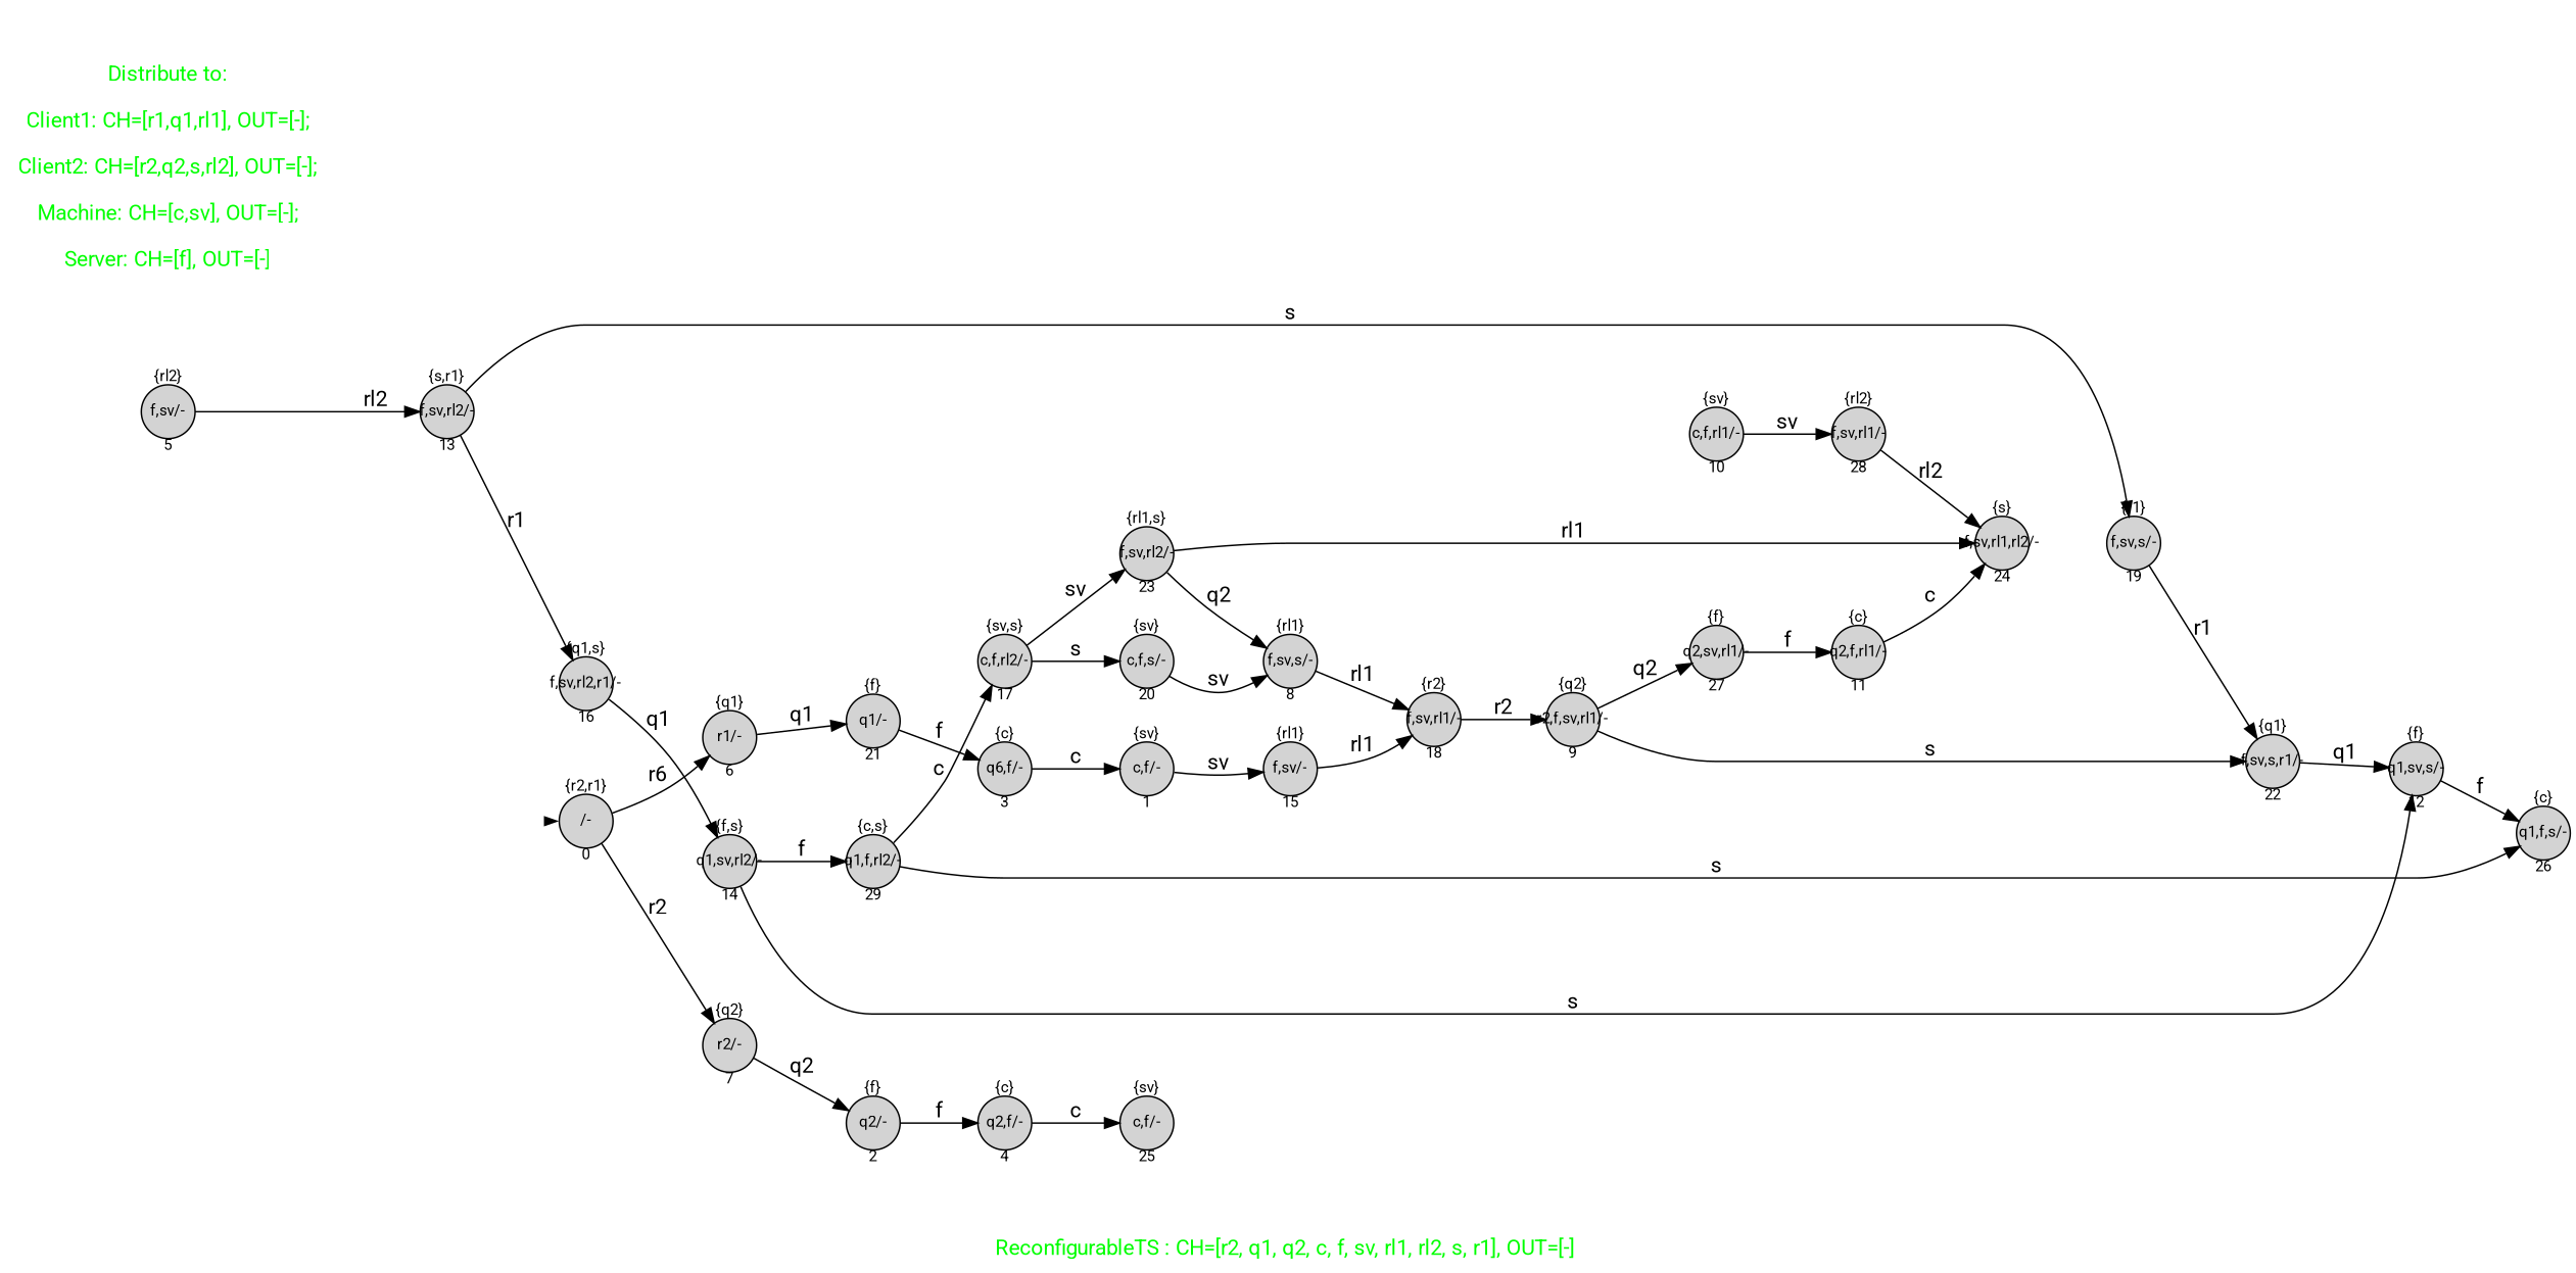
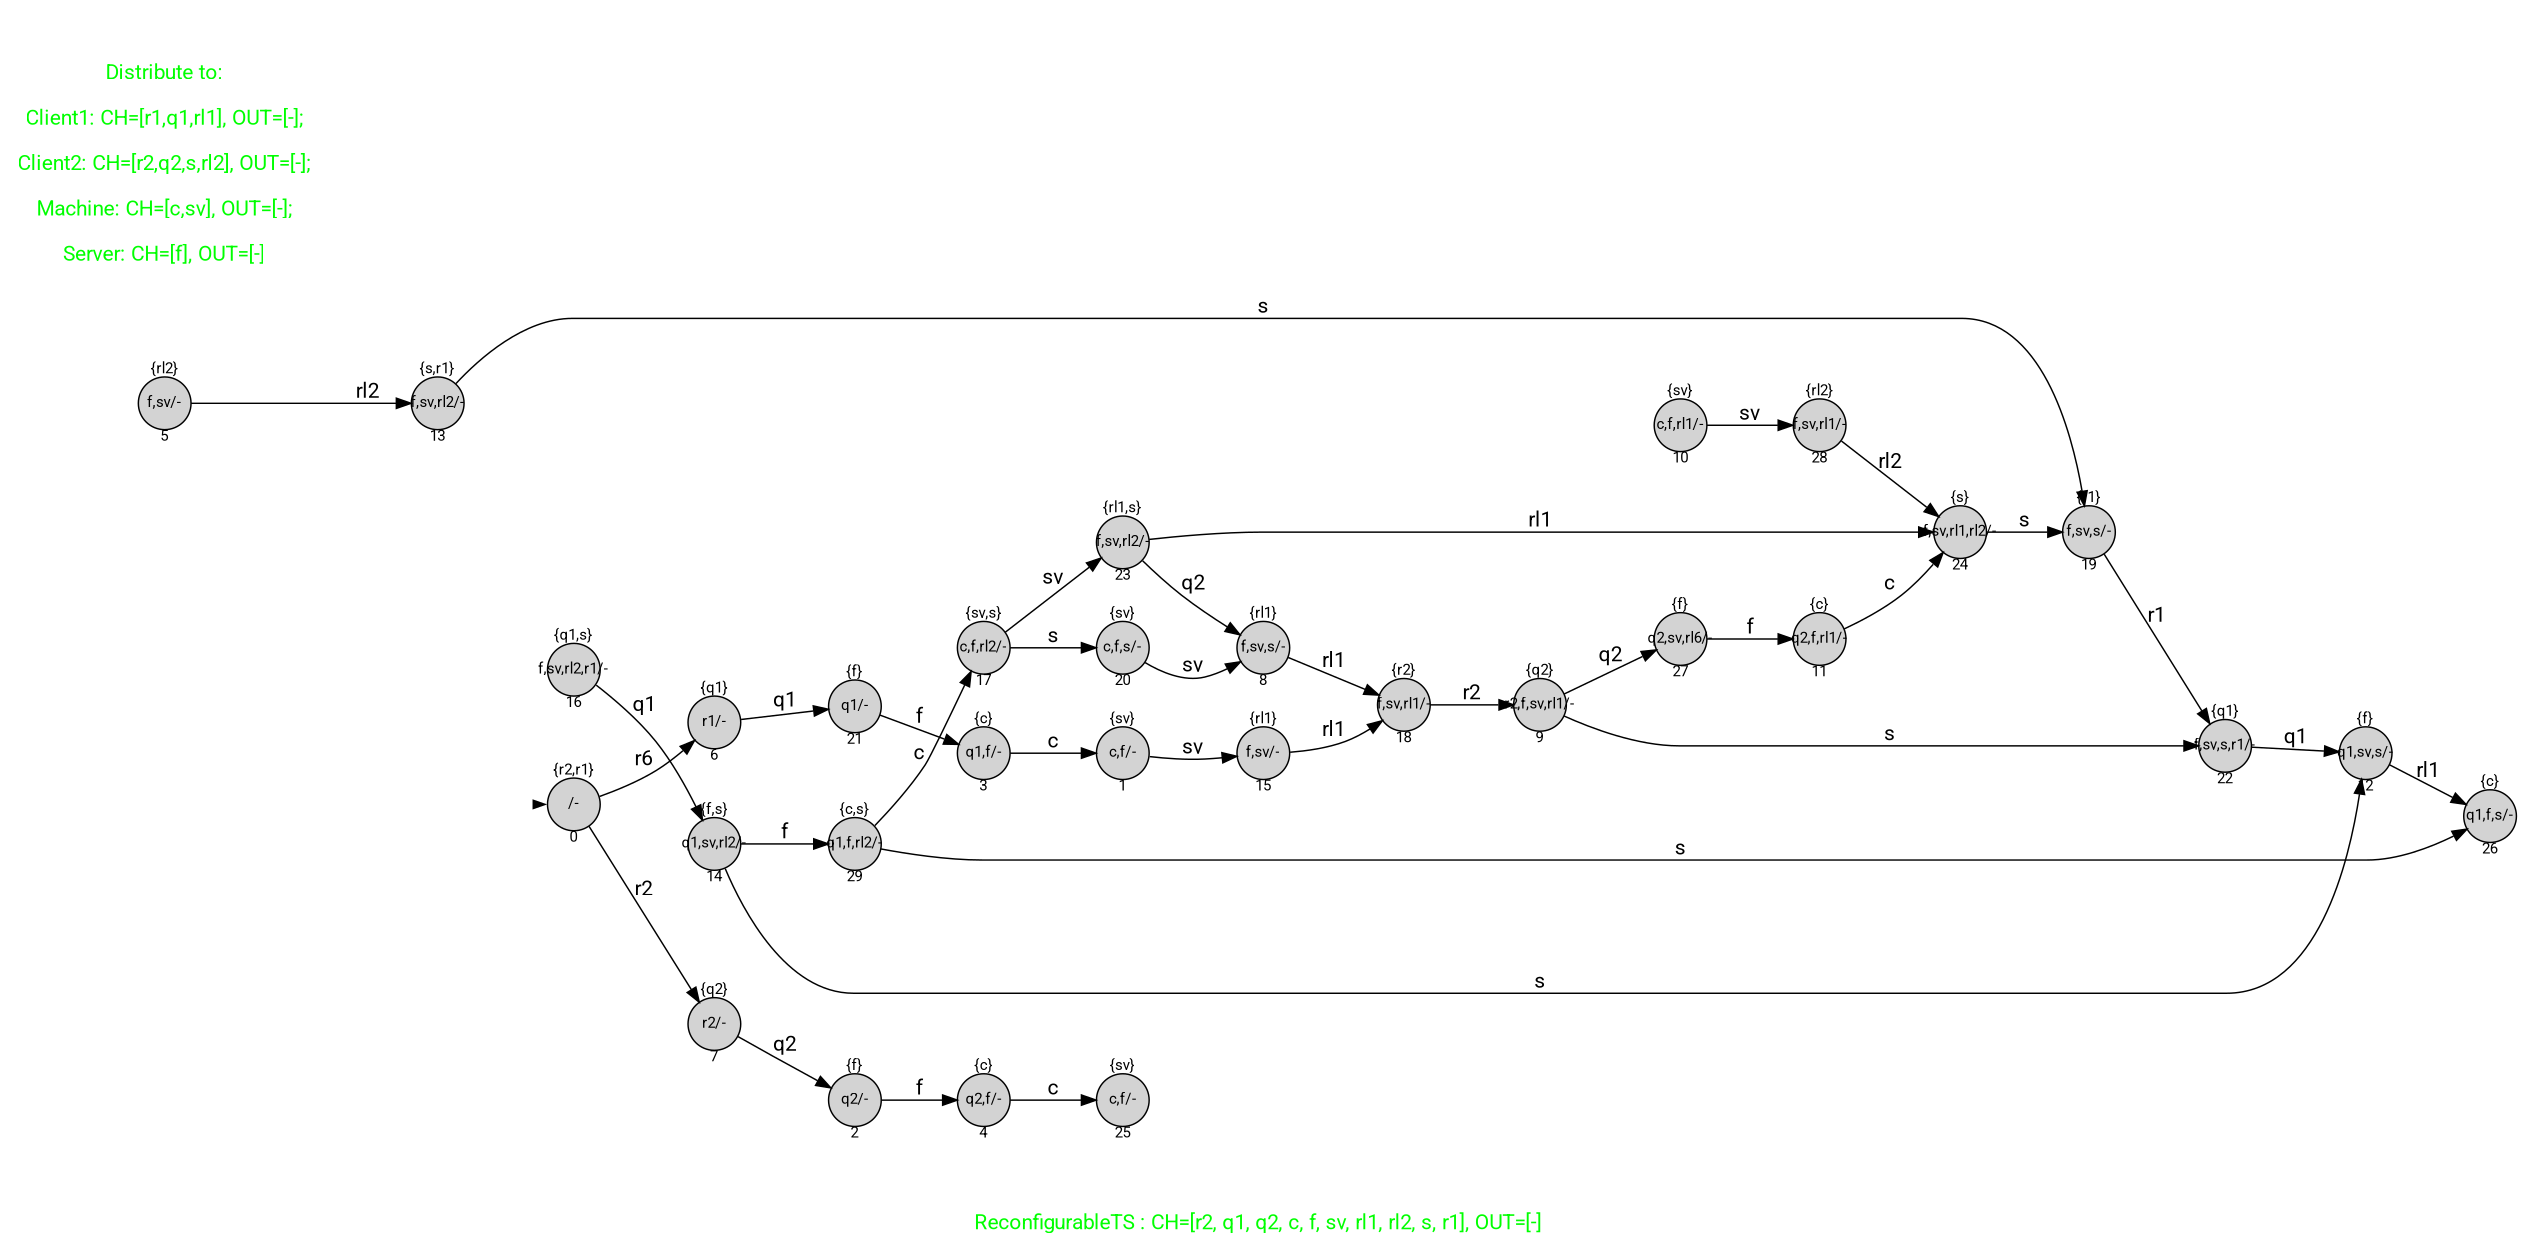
  digraph {
    fontcolor=green
    fontname=Roboto
    fontsize=14
    label="\nReconfigurableTS : CH=[r2, q1, q2, c, f, sv, rl1, rl2, s, r1], OUT=[-] "
    nodesep=0.5
    rankdir=LR
    ranksep=0.6
    node [fixedsize=true fontname=Roboto fontsize=10 shape=circle style=filled]
    edge [fontname=Roboto]
    init [shape=point style=invis]
    n2 [label="{r2,r1}\n\n/-\n\n0"]
    n3 [label="{q1}\n\nr1/-\n\n6"]
    n4 [label="{q2}\n\nr2/-\n\n7"]
    n5 [fixedsize=false fontcolor=green fontsize=14 label="Distribute to:\n\nClient1: CH=[r1,q1,rl1], OUT=[-];\n\nClient2: CH=[r2,q2,s,rl2], OUT=[-];\n\nMachine: CH=[c,sv], OUT=[-];\n\nServer: CH=[f], OUT=[-]" peripheries=0 shape=square style=""]
    n6 [label="{sv}\n\nc,f/-\n\n1"]
    n7 [label="{rl1}\n\nf,sv/-\n\n15"]
    n8 [label="{r2}\n\nf,sv,rl1/-\n\n18"]
    n9 [label="{f}\n\nq2/-\n\n2"]
    n10 [label="{c}\n\nq2,f/-\n\n4"]
    n11 [label="{sv}\n\nc,f/-\n\n25"]
-   n12 [label="{c}\n\nq6,f/-\n\n3"]
+   n12 [label="{c}\n\nq1,f/-\n\n3"]
    n13 [label="{rl2}\n\nf,sv/-\n\n5"]
    n14 [label="{s,r1}\n\nf,sv,rl2/-\n\n13"]
    n15 [label="{q1,s}\n\nf,sv,rl2,r1/-\n\n16"]
    n16 [label="{r1}\n\nf,sv,s/-\n\n19"]
    n17 [label="{f}\n\nq1/-\n\n21"]
    n18 [label="{rl1}\n\nf,sv,s/-\n\n8"]
    n19 [label="{q2}\n\nr2,f,sv,rl1/-\n\n9"]
-   n20 [label="{f}\n\nq2,sv,rl1/-\n\n27"]
+   n20 [label="{f}\n\nq2,sv,rl6/-\n\n27"]
    n21 [label="{q1}\n\nf,sv,s,r1/-\n\n22"]
    n22 [label="{c}\n\nq2,f,rl1/-\n\n11"]
    n23 [label="{sv}\n\nc,f,rl1/-\n\n10"]
    n24 [label="{rl2}\n\nf,sv,rl1/-\n\n28"]
    n25 [label="{s}\n\nf,sv,rl1,rl2/-\n\n24"]
    n26 [label="{f}\n\nq1,sv,s/-\n\n12"]
    n27 [label="{c}\n\nq1,f,s/-\n\n26"]
    n28 [label="{f,s}\n\nq1,sv,rl2/-\n\n14"]
    n29 [label="{c,s}\n\nq1,f,rl2/-\n\n29"]
    n30 [label="{sv,s}\n\nc,f,rl2/-\n\n17"]
    n31 [label="{sv}\n\nc,f,s/-\n\n20"]
    n32 [label="{rl1,s}\n\nf,sv,rl2/-\n\n23"]
    init -> n2 [penwidth=0]
    n2 -> n3 [label=r6]
    n2 -> n4 [label=r2]
    n3 -> n17 [label=q1]
    n4 -> n9 [label=q2]
    n6 -> n7 [label=sv]
    n7 -> n8 [label=rl1]
    n8 -> n19 [label=r2]
    n9 -> n10 [label=f]
    n10 -> n11 [label=c]
    n12 -> n6 [label=c]
    n13 -> n14 [label=rl2]
-   n14 -> n15 [label=r1]
    n14 -> n16 [label=s]
    n15 -> n28 [label=q1]
    n16 -> n21 [label=r1]
    n17 -> n12 [label=f]
    n18 -> n8 [label=rl1]
    n19 -> n20 [label=q2]
    n19 -> n21 [label=s]
    n20 -> n22 [label=f]
    n21 -> n26 [label=q1]
    n22 -> n25 [label=c]
    n23 -> n24 [label=sv]
    n24 -> n25 [label=rl2]
-   n26 -> n27 [label=f]
+   n25 -> n16 [label=s]
+   n26 -> n27 [label=rl1]
    n28 -> n26 [label=s]
    n28 -> n29 [label=f]
    n29 -> n27 [label=s]
    n29 -> n30 [label=c]
    n30 -> n31 [label=s]
    n30 -> n32 [label=sv]
    n31 -> n18 [label=sv]
    n32 -> n18 [label=q2]
    n32 -> n25 [label=rl1]
  }
